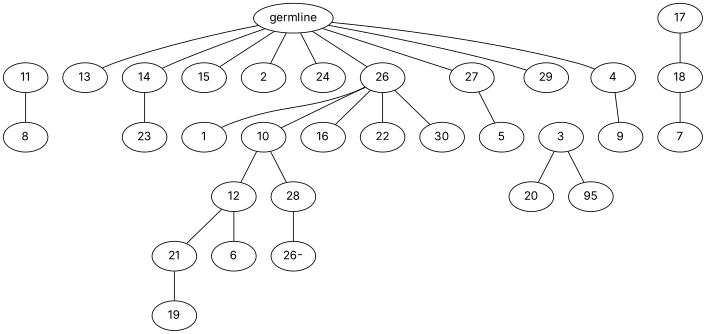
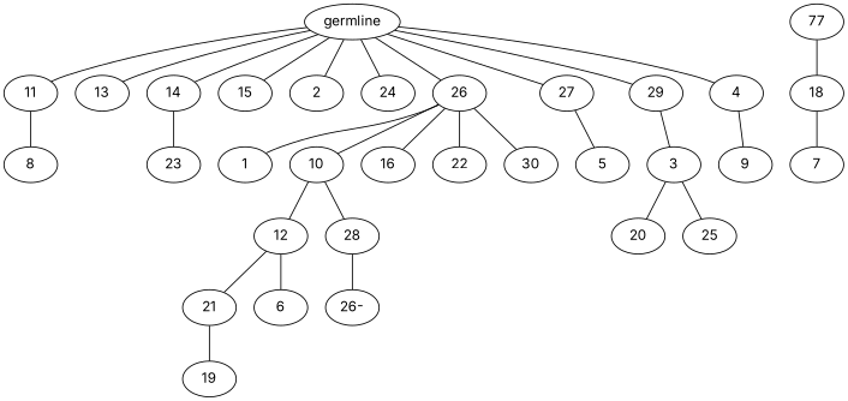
  graph {
    fontname=Inter
    node [fontname=Inter]
    edge [fontname=Inter]
    n1 [label=germline]
    n2 [label=11]
    n3 [label=13]
    n4 [label=14]
    n5 [label=15]
    n6 [label=2]
    n7 [label=24]
    n8 [label=26]
    n9 [label=27]
    n10 [label=29]
    n11 [label=4]
    n12 [label=8]
    n13 [label=23]
    n14 [label=1]
    n15 [label=10]
    n16 [label=16]
    n17 [label=22]
    n18 [label=30]
    n19 [label=5]
    n20 [label=3]
    n21 [label=9]
    n22 [label=12]
    n23 [label=28]
-   n24 [label=17]
+   n24 [label=77]
    n25 [label=18]
    n26 [label=21]
    n27 [label=6]
    n28 [label="26-"]
    n29 [label=19]
    n30 [label=7]
    n31 [label=20]
-   n32 [label=95]
+   n32 [label=25]
+   n1 -- n2
    n1 -- n3
    n1 -- n4
    n1 -- n5
    n1 -- n6
    n1 -- n7
    n1 -- n8
    n1 -- n9
    n1 -- n10
    n1 -- n11
    n2 -- n12
    n4 -- n13
    n8 -- n14
    n8 -- n15
    n8 -- n16
    n8 -- n17
    n8 -- n18
    n9 -- n19
+   n10 -- n20
    n11 -- n21
    n15 -- n22
    n15 -- n23
    n20 -- n31
    n20 -- n32
    n22 -- n26
    n22 -- n27
    n23 -- n28
    n24 -- n25
    n25 -- n30
    n26 -- n29
  }
